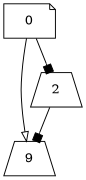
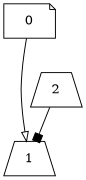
  digraph {
    node [input=false output=false shape=trapezium]
    edge [arrowhead=box]
    0 [shape=note]
-   1 [label=9]
+   1
    2
    0 -> 1 [arrowhead=onormal]
-   0 -> 2
    2 -> 1
  }
